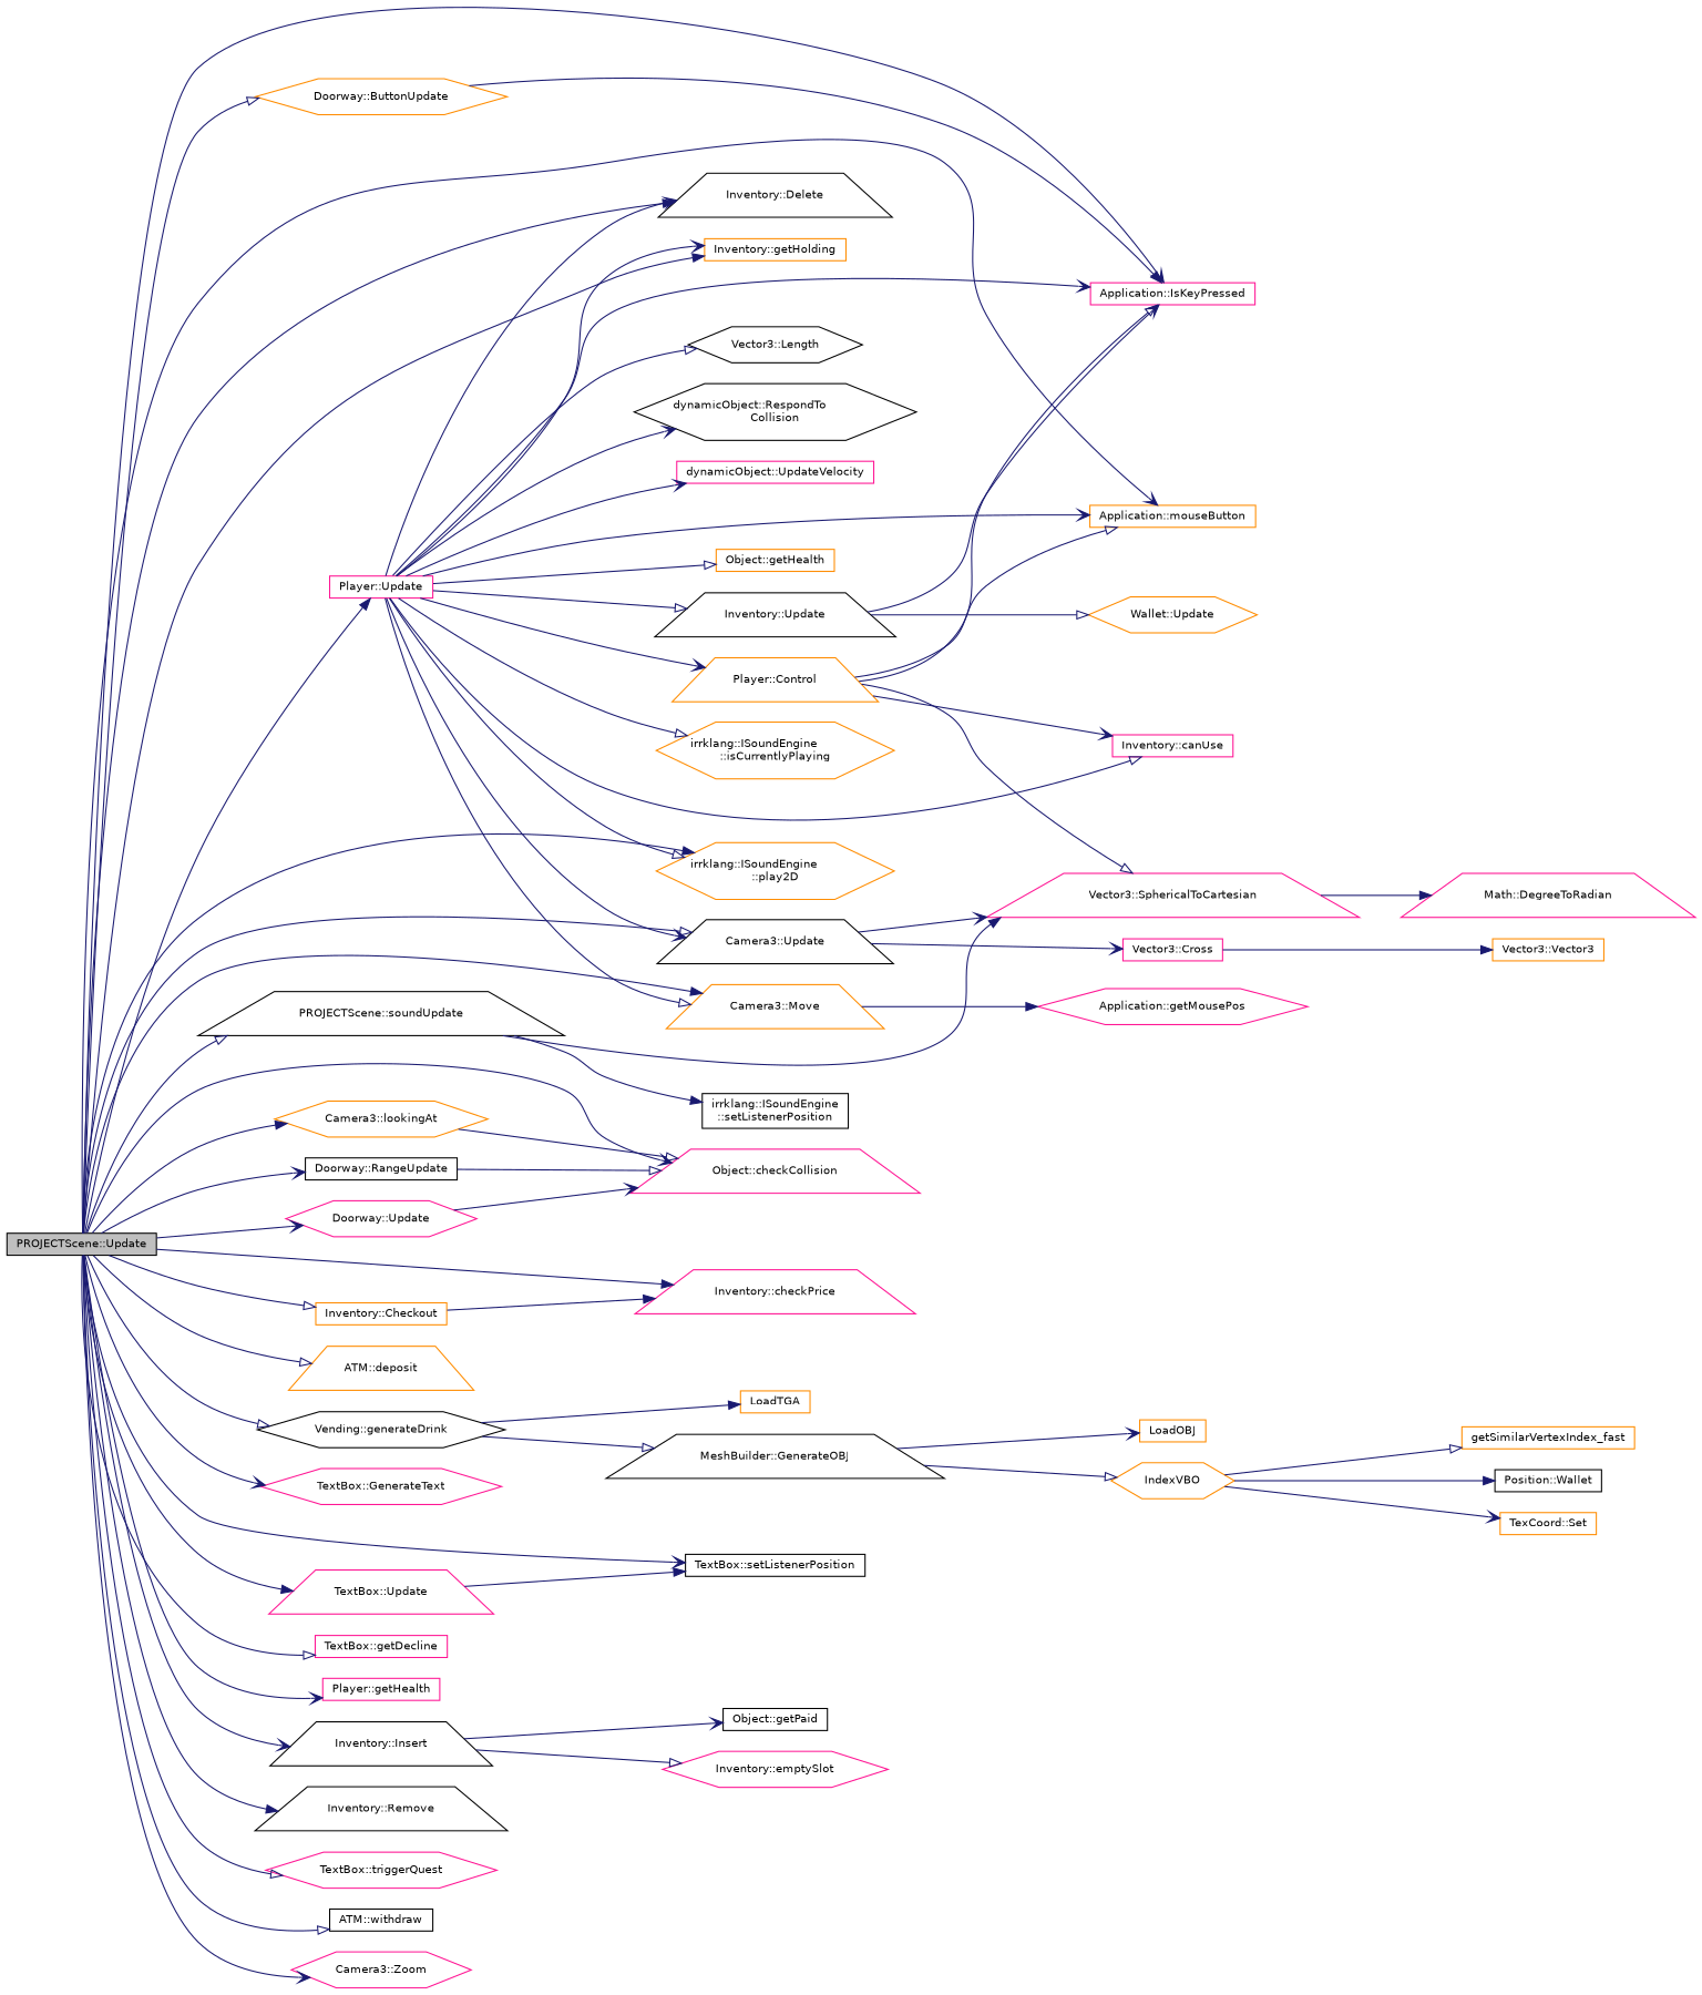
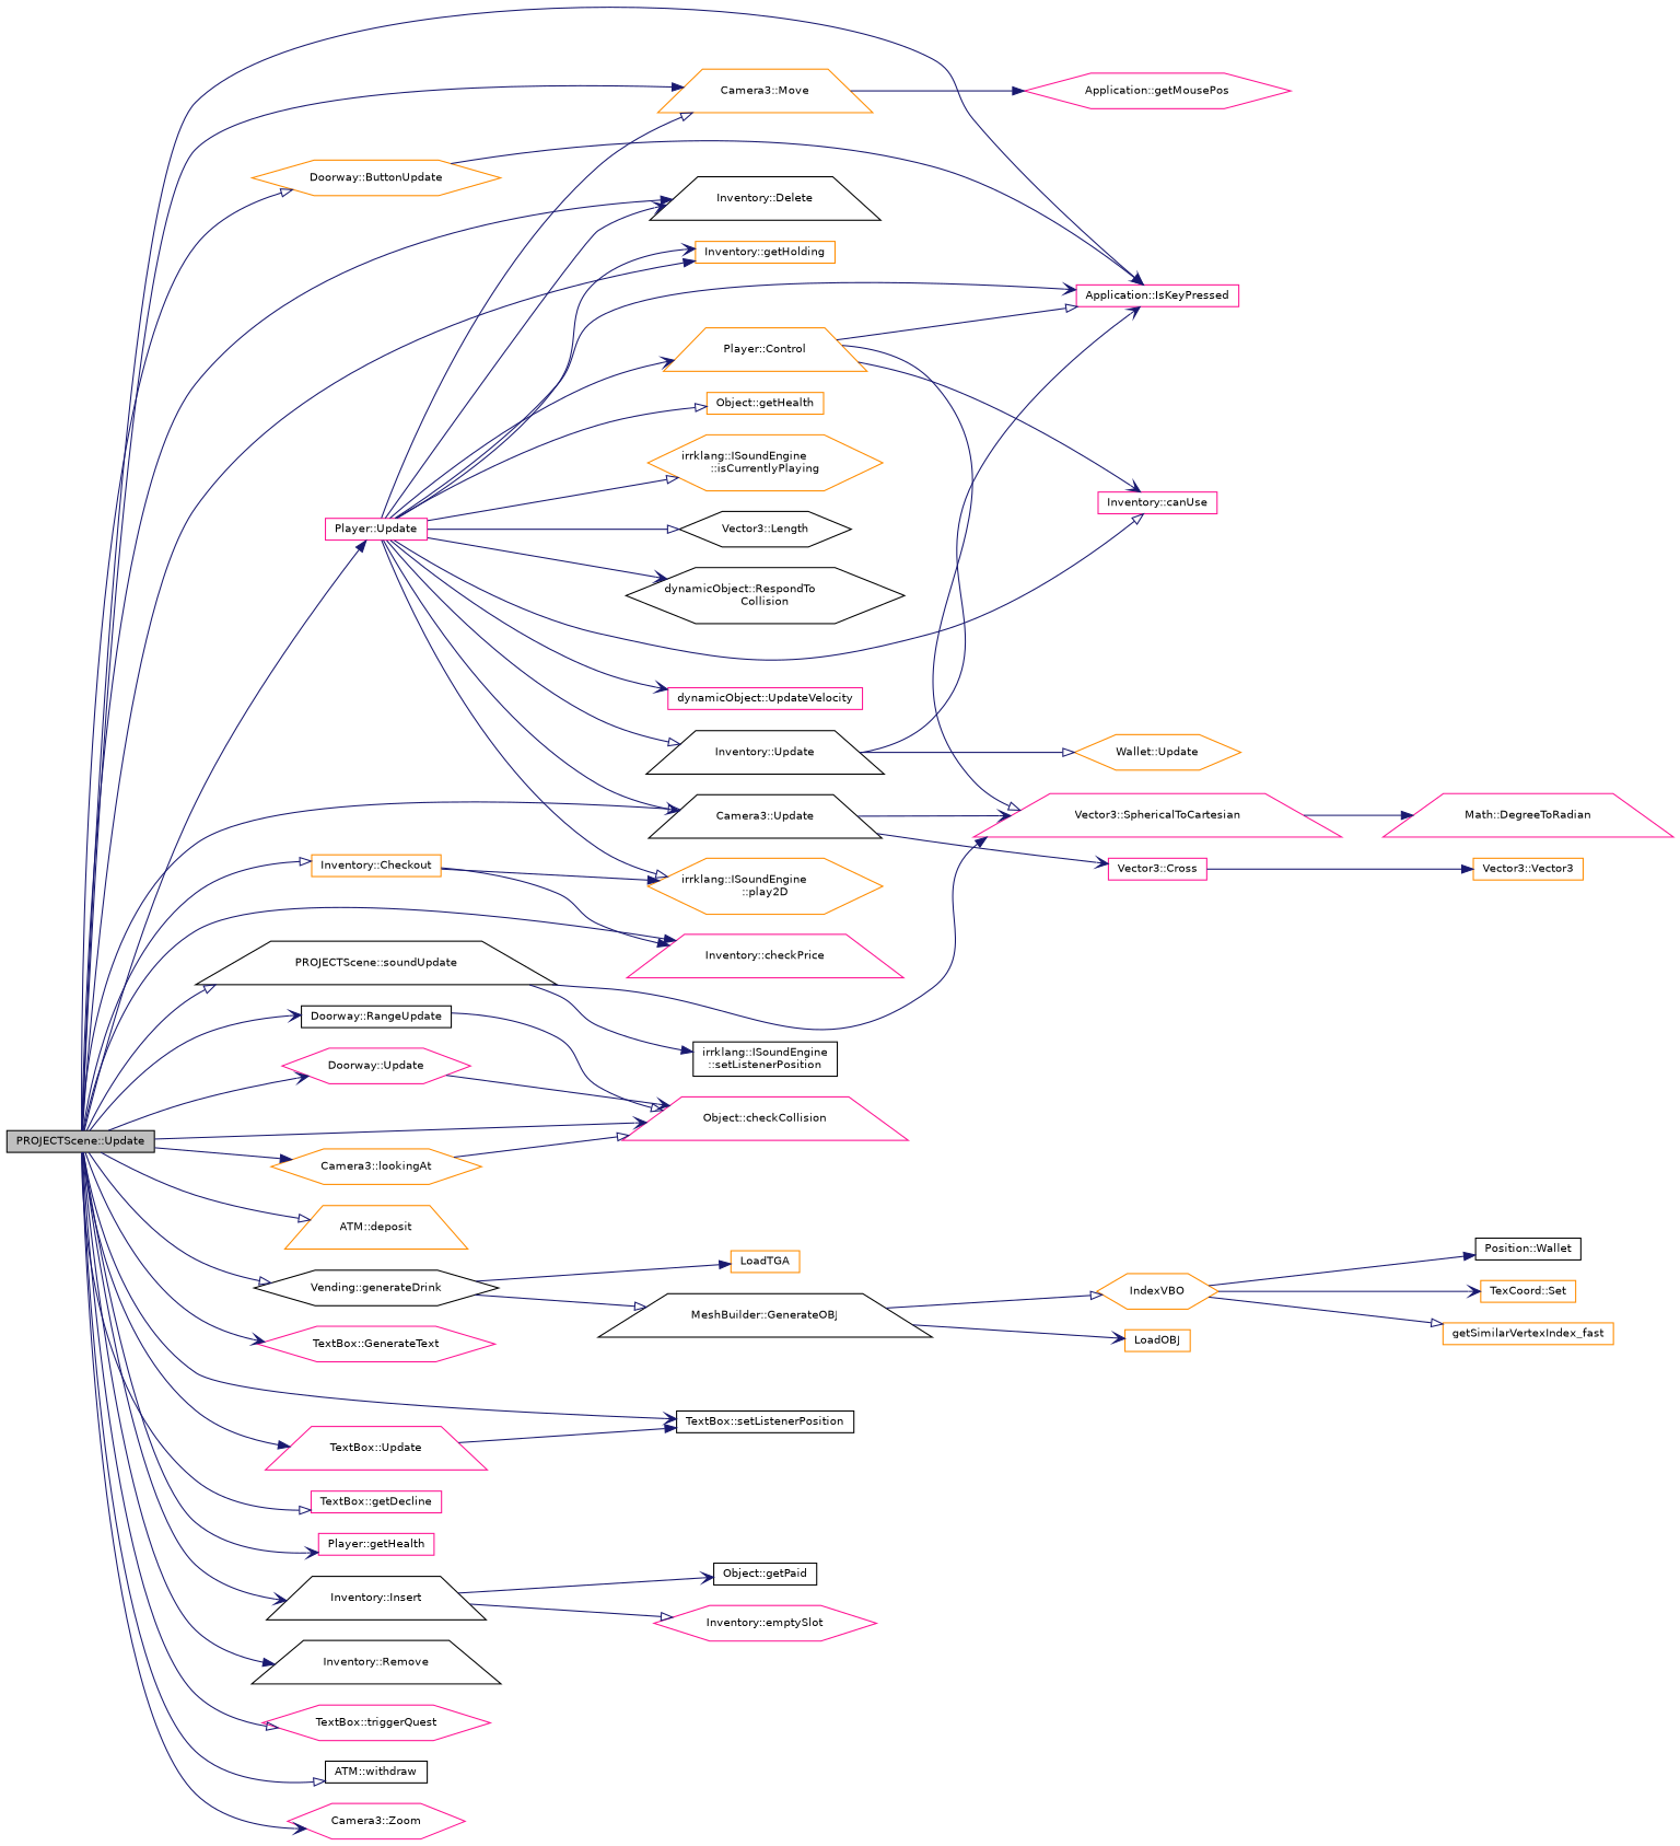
  digraph {
    rankdir=LR
    node [color=darkorange fontname=Helvetica fontsize=10 shape=box]
    edge [arrowhead=onormal color=midnightblue fontname=Helvetica fontsize=10 labelfontname=Helvetica labelfontsize=10 style=solid]
    n1 [color=black fillcolor=grey75 fontcolor=black height=0.2 label="PROJECTScene::Update" style=filled width=0.4]
    n2 [height=0.2 label="Doorway::ButtonUpdate" shape=hexagon width=0.4]
    n3 [color=deeppink height=0.2 label="Application::IsKeyPressed" width=0.4]
    n4 [color=deeppink height=0.2 label="Object::checkCollision" shape=trapezium width=0.4]
    n5 [height=0.2 label="Inventory::Checkout" width=0.4]
    n6 [color=deeppink height=0.2 label="Inventory::checkPrice" shape=trapezium width=0.4]
    n7 [color=black height=0.2 label="Inventory::Delete" shape=trapezium width=0.4]
    n8 [height=0.2 label="ATM::deposit" shape=trapezium width=0.4]
    n9 [color=black height=0.2 label="Vending::generateDrink" shape=hexagon width=0.4]
    n10 [color=deeppink height=0.2 label="TextBox::GenerateText" shape=hexagon width=0.4]
    n11 [color=black height=0.2 label="TextBox::setListenerPosition" width=0.4]
    n12 [color=deeppink height=0.2 label="TextBox::getDecline" width=0.4]
    n13 [color=deeppink height=0.2 label="Player::getHealth" width=0.4]
    n14 [height=0.2 label="Inventory::getHolding" width=0.4]
    n15 [color=black height=0.2 label="Inventory::Insert" shape=trapezium width=0.4]
    n16 [height=0.2 label="Camera3::lookingAt" shape=hexagon width=0.4]
-   n17 [height=0.2 label="Application::mouseButton" width=0.4]
    n18 [height=0.2 label="Camera3::Move" shape=trapezium width=0.4]
    n19 [height=0.2 label="irrklang::ISoundEngine\l::play2D" shape=hexagon width=0.4]
    n20 [color=black height=0.2 label="Doorway::RangeUpdate" width=0.4]
    n21 [color=black height=0.2 label="Inventory::Remove" shape=trapezium width=0.4]
    n22 [color=black height=0.2 label="PROJECTScene::soundUpdate" shape=trapezium width=0.4]
    n23 [color=deeppink height=0.2 label="TextBox::triggerQuest" shape=hexagon width=0.4]
    n24 [color=black height=0.2 label="Camera3::Update" shape=trapezium width=0.4]
    n25 [color=deeppink height=0.2 label="TextBox::Update" shape=trapezium width=0.4]
    n26 [color=deeppink height=0.2 label="Player::Update" width=0.4]
    n27 [color=deeppink height=0.2 label="Doorway::Update" shape=hexagon width=0.4]
    n28 [color=black height=0.2 label="ATM::withdraw" width=0.4]
    n29 [color=deeppink height=0.2 label="Camera3::Zoom" shape=hexagon width=0.4]
    n30 [color=black height=0.2 label="MeshBuilder::GenerateOBJ" shape=trapezium width=0.4]
    n31 [height=0.2 label=LoadTGA width=0.4]
    n32 [color=deeppink height=0.2 label="Inventory::emptySlot" shape=hexagon width=0.4]
    n33 [color=black height=0.2 label="Object::getPaid" width=0.4]
    n34 [color=deeppink height=0.2 label="Application::getMousePos" shape=hexagon width=0.4]
    n35 [color=black height=0.2 label="irrklang::ISoundEngine\l::setListenerPosition" width=0.4]
    n36 [color=deeppink height=0.2 label="Vector3::SphericalToCartesian" shape=trapezium width=0.4]
    n37 [color=deeppink height=0.2 label="Vector3::Cross" width=0.4]
    n38 [color=deeppink height=0.2 label="Inventory::canUse" width=0.4]
    n39 [height=0.2 label="Player::Control" shape=trapezium width=0.4]
    n40 [height=0.2 label="Object::getHealth" width=0.4]
    n41 [height=0.2 label="irrklang::ISoundEngine\l::isCurrentlyPlaying" shape=hexagon width=0.4]
    n42 [color=black height=0.2 label="Vector3::Length" shape=hexagon width=0.4]
    n43 [color=black height=0.2 label="dynamicObject::RespondTo\lCollision" shape=hexagon width=0.4]
    n44 [color=black height=0.2 label="Inventory::Update" shape=trapezium width=0.4]
    n45 [color=deeppink height=0.2 label="dynamicObject::UpdateVelocity" width=0.4]
    n46 [height=0.2 label=IndexVBO shape=hexagon width=0.4]
    n47 [height=0.2 label=LoadOBJ width=0.4]
    n48 [height=0.2 label=getSimilarVertexIndex_fast width=0.4]
    n49 [color=black height=0.2 label="Position::Wallet" width=0.4]
    n50 [height=0.2 label="TexCoord::Set" width=0.4]
    n51 [color=deeppink height=0.2 label="Math::DegreeToRadian" shape=trapezium width=0.4]
    n52 [height=0.2 label="Vector3::Vector3" width=0.4]
    n53 [height=0.2 label="Wallet::Update" shape=hexagon width=0.4]
    n1 -> n2
    n1 -> n3 [arrowhead=vee]
    n1 -> n4 [arrowhead=vee]
    n1 -> n5
    n1 -> n6 [arrowhead=normal]
    n1 -> n7 [arrowhead=normal]
    n1 -> n8
    n1 -> n9
    n1 -> n10 [arrowhead=vee]
    n1 -> n11 [arrowhead=vee]
    n1 -> n12
    n1 -> n13 [arrowhead=vee]
    n1 -> n14 [arrowhead=normal]
    n1 -> n15 [arrowhead=vee]
    n1 -> n16 [arrowhead=normal]
-   n1 -> n17 [arrowhead=vee]
    n1 -> n18 [arrowhead=normal]
-   n1 -> n19 [arrowhead=normal]
+   n5 -> n19 [arrowhead=normal]
    n1 -> n20 [arrowhead=vee]
    n1 -> n21 [arrowhead=normal]
    n1 -> n22
    n1 -> n23
    n1 -> n24
    n1 -> n25 [arrowhead=normal]
    n1 -> n26 [arrowhead=normal]
    n1 -> n27 [arrowhead=vee]
    n1 -> n28
    n1 -> n29 [arrowhead=vee]
    n2 -> n3 [arrowhead=normal]
    n5 -> n6 [arrowhead=normal]
    n9 -> n30
    n9 -> n31 [arrowhead=normal]
    n15 -> n32
    n15 -> n33 [arrowhead=vee]
    n16 -> n4
    n18 -> n34 [arrowhead=normal]
    n20 -> n4
    n22 -> n35 [arrowhead=normal]
    n22 -> n36 [arrowhead=normal]
    n24 -> n36 [arrowhead=vee]
    n24 -> n37 [arrowhead=vee]
    n25 -> n11 [arrowhead=normal]
    n26 -> n3 [arrowhead=vee]
    n26 -> n7 [arrowhead=vee]
    n26 -> n14 [arrowhead=vee]
-   n26 -> n17 [arrowhead=vee]
    n26 -> n18
    n26 -> n19
    n26 -> n24 [arrowhead=vee]
    n26 -> n38
    n26 -> n39 [arrowhead=vee]
    n26 -> n40
    n26 -> n41
    n26 -> n42
    n26 -> n43 [arrowhead=vee]
    n26 -> n44
    n26 -> n45 [arrowhead=vee]
    n27 -> n4 [arrowhead=vee]
    n30 -> n46
    n30 -> n47 [arrowhead=vee]
    n36 -> n51 [arrowhead=normal]
    n37 -> n52 [arrowhead=normal]
    n39 -> n3
-   n39 -> n17
    n39 -> n36
    n39 -> n38 [arrowhead=vee]
    n44 -> n3 [arrowhead=vee]
    n44 -> n53
    n46 -> n48
    n46 -> n49 [arrowhead=normal]
    n46 -> n50 [arrowhead=vee]
  }
